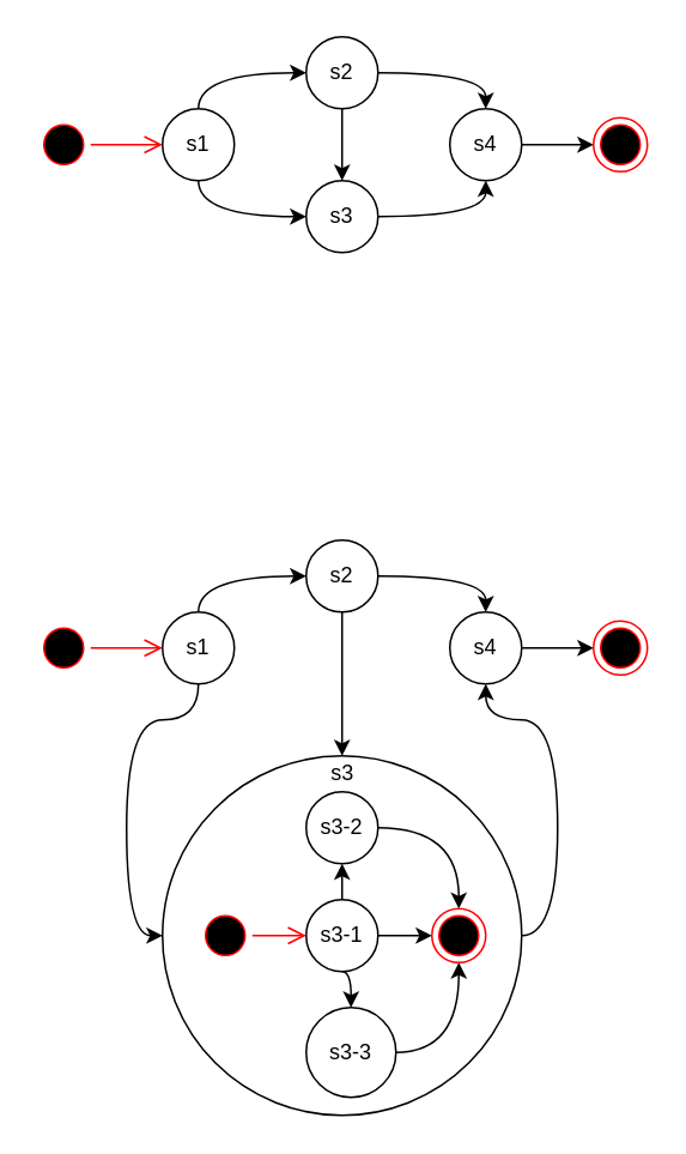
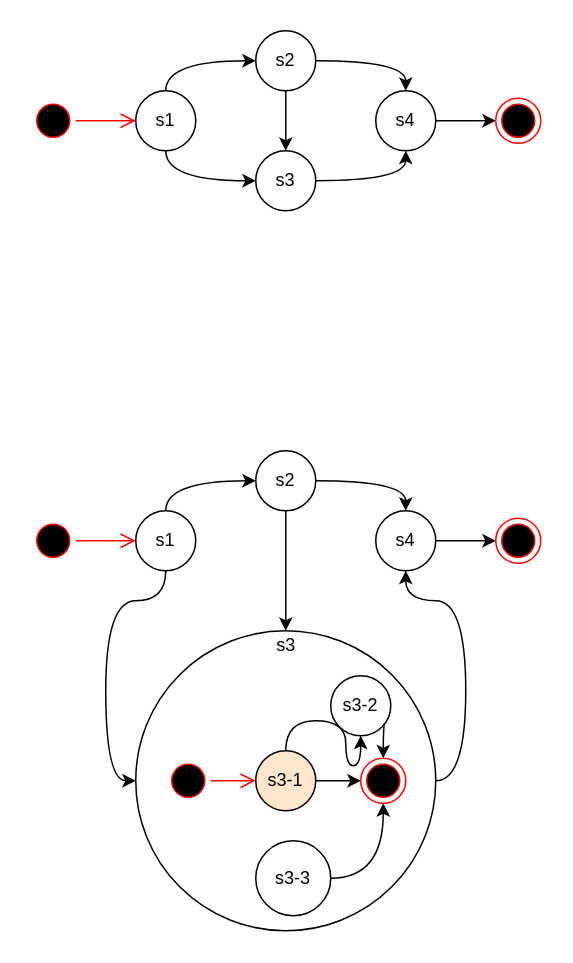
  <mxCell id="0" />
  <mxCell id="1" parent="0" />
  <mxCell id="2" value="" style="ellipse;html=1;shape=startState;fillColor=#000000;strokeColor=#ff0000;" vertex="1" parent="1"><mxGeometry x="20" y="65" width="30" height="30" as="geometry" /></mxCell>
  <mxCell id="3" value="" style="edgeStyle=orthogonalEdgeStyle;html=1;verticalAlign=bottom;endArrow=open;endSize=8;strokeColor=#ff0000;entryX=0;entryY=0.5;entryDx=0;entryDy=0;exitX=1;exitY=0.5;exitDx=0;exitDy=0;" edge="1" source="2" parent="1" target="6"><mxGeometry relative="1" as="geometry"><mxPoint x="86.93" y="79.67" as="targetPoint" /><mxPoint x="68" y="79.75" as="sourcePoint" /><Array as="points" /></mxGeometry></mxCell>
  <mxCell id="4" style="edgeStyle=orthogonalEdgeStyle;rounded=0;orthogonalLoop=1;jettySize=auto;html=1;exitX=0.5;exitY=0;exitDx=0;exitDy=0;entryX=0;entryY=0.5;entryDx=0;entryDy=0;curved=1;" edge="1" parent="1" source="6" target="11"><mxGeometry relative="1" as="geometry" /></mxCell>
  <mxCell id="5" style="edgeStyle=orthogonalEdgeStyle;curved=1;rounded=0;orthogonalLoop=1;jettySize=auto;html=1;exitX=0.5;exitY=1;exitDx=0;exitDy=0;entryX=0;entryY=0.5;entryDx=0;entryDy=0;" edge="1" parent="1" source="6" target="8"><mxGeometry relative="1" as="geometry" /></mxCell>
  <mxCell id="6" value="s1" style="ellipse;whiteSpace=wrap;html=1;aspect=fixed;" vertex="1" parent="1"><mxGeometry x="90" y="60" width="40" height="40" as="geometry" /></mxCell>
  <mxCell id="7" style="edgeStyle=orthogonalEdgeStyle;curved=1;rounded=0;orthogonalLoop=1;jettySize=auto;html=1;exitX=1;exitY=0.5;exitDx=0;exitDy=0;entryX=0.5;entryY=1;entryDx=0;entryDy=0;" edge="1" parent="1" source="8" target="13"><mxGeometry relative="1" as="geometry" /></mxCell>
  <mxCell id="8" value="s3" style="ellipse;whiteSpace=wrap;html=1;aspect=fixed;" vertex="1" parent="1"><mxGeometry x="170" y="100" width="40" height="40" as="geometry" /></mxCell>
  <mxCell id="9" style="edgeStyle=orthogonalEdgeStyle;curved=1;rounded=0;orthogonalLoop=1;jettySize=auto;html=1;exitX=0.5;exitY=1;exitDx=0;exitDy=0;" edge="1" parent="1" source="11" target="8"><mxGeometry relative="1" as="geometry" /></mxCell>
  <mxCell id="10" style="edgeStyle=orthogonalEdgeStyle;curved=1;rounded=0;orthogonalLoop=1;jettySize=auto;html=1;exitX=1;exitY=0.5;exitDx=0;exitDy=0;entryX=0.5;entryY=0;entryDx=0;entryDy=0;" edge="1" parent="1" source="11" target="13"><mxGeometry relative="1" as="geometry" /></mxCell>
  <mxCell id="11" value="s2" style="ellipse;whiteSpace=wrap;html=1;aspect=fixed;" vertex="1" parent="1"><mxGeometry x="170" width="40" height="40" as="geometry" y="20" /></mxCell>
  <mxCell id="12" style="edgeStyle=orthogonalEdgeStyle;curved=1;rounded=0;orthogonalLoop=1;jettySize=auto;html=1;exitX=1;exitY=0.5;exitDx=0;exitDy=0;entryX=0;entryY=0.5;entryDx=0;entryDy=0;" edge="1" parent="1" source="13" target="14"><mxGeometry relative="1" as="geometry" /></mxCell>
  <mxCell id="13" value="s4" style="ellipse;whiteSpace=wrap;html=1;aspect=fixed;" vertex="1" parent="1"><mxGeometry x="250" y="60" width="40" height="40" as="geometry" /></mxCell>
  <mxCell id="14" value="" style="ellipse;html=1;shape=endState;fillColor=#000000;strokeColor=#ff0000;" vertex="1" parent="1"><mxGeometry x="330" y="65" width="30" height="30" as="geometry" /></mxCell>
  <mxCell id="15" value="" style="ellipse;html=1;shape=startState;fillColor=#000000;strokeColor=#ff0000;" vertex="1" parent="1"><mxGeometry x="20" y="345" width="30" height="30" as="geometry" /></mxCell>
  <mxCell id="16" value="" style="edgeStyle=orthogonalEdgeStyle;html=1;verticalAlign=bottom;endArrow=open;endSize=8;strokeColor=#ff0000;entryX=0;entryY=0.5;entryDx=0;entryDy=0;exitX=1;exitY=0.5;exitDx=0;exitDy=0;" edge="1" parent="1" source="15" target="19"><mxGeometry relative="1" as="geometry"><mxPoint x="86.93" y="359.67" as="targetPoint" /><mxPoint x="68" y="359.75" as="sourcePoint" /><Array as="points" /></mxGeometry></mxCell>
  <mxCell id="17" style="edgeStyle=orthogonalEdgeStyle;rounded=0;orthogonalLoop=1;jettySize=auto;html=1;exitX=0.5;exitY=0;exitDx=0;exitDy=0;entryX=0;entryY=0.5;entryDx=0;entryDy=0;curved=1;" edge="1" parent="1" source="19" target="22"><mxGeometry relative="1" as="geometry" /></mxCell>
  <mxCell id="18" style="edgeStyle=orthogonalEdgeStyle;curved=1;rounded=0;orthogonalLoop=1;jettySize=auto;html=1;exitX=0.5;exitY=1;exitDx=0;exitDy=0;entryX=0;entryY=0.5;entryDx=0;entryDy=0;" edge="1" parent="1" source="19" target="27"><mxGeometry relative="1" as="geometry" /></mxCell>
  <mxCell id="19" value="s1" style="ellipse;whiteSpace=wrap;html=1;aspect=fixed;" vertex="1" parent="1"><mxGeometry x="90" y="340" width="40" height="40" as="geometry" /></mxCell>
  <mxCell id="20" style="edgeStyle=orthogonalEdgeStyle;curved=1;rounded=0;orthogonalLoop=1;jettySize=auto;html=1;exitX=1;exitY=0.5;exitDx=0;exitDy=0;entryX=0.5;entryY=0;entryDx=0;entryDy=0;" edge="1" parent="1" source="22" target="24"><mxGeometry relative="1" as="geometry" /></mxCell>
  <mxCell id="21" style="edgeStyle=orthogonalEdgeStyle;curved=1;rounded=0;orthogonalLoop=1;jettySize=auto;html=1;exitX=0.5;exitY=1;exitDx=0;exitDy=0;entryX=0.5;entryY=0;entryDx=0;entryDy=0;" edge="1" parent="1" source="22" target="27"><mxGeometry relative="1" as="geometry" /></mxCell>
  <mxCell id="22" value="s2" style="ellipse;whiteSpace=wrap;html=1;aspect=fixed;" vertex="1" parent="1"><mxGeometry x="170" y="300" width="40" height="40" as="geometry" /></mxCell>
  <mxCell id="23" style="edgeStyle=orthogonalEdgeStyle;curved=1;rounded=0;orthogonalLoop=1;jettySize=auto;html=1;exitX=1;exitY=0.5;exitDx=0;exitDy=0;entryX=0;entryY=0.5;entryDx=0;entryDy=0;" edge="1" parent="1" source="24" target="25"><mxGeometry relative="1" as="geometry" /></mxCell>
  <mxCell id="24" value="s4" style="ellipse;whiteSpace=wrap;html=1;aspect=fixed;" vertex="1" parent="1"><mxGeometry x="250" y="340" width="40" height="40" as="geometry" /></mxCell>
  <mxCell id="25" value="" style="ellipse;html=1;shape=endState;fillColor=#000000;strokeColor=#ff0000;" vertex="1" parent="1"><mxGeometry x="330" y="345" width="30" height="30" as="geometry" /></mxCell>
  <mxCell id="26" style="edgeStyle=orthogonalEdgeStyle;curved=1;rounded=0;orthogonalLoop=1;jettySize=auto;html=1;exitX=1;exitY=0.5;exitDx=0;exitDy=0;entryX=0.5;entryY=1;entryDx=0;entryDy=0;" edge="1" parent="1" source="27" target="24"><mxGeometry relative="1" as="geometry" /></mxCell>
  <mxCell id="27" value="" style="ellipse;whiteSpace=wrap;html=1;aspect=fixed;" vertex="1" parent="1"><mxGeometry x="90" y="420" width="200" height="200" as="geometry" /></mxCell>
  <mxCell id="28" style="edgeStyle=orthogonalEdgeStyle;curved=1;rounded=0;orthogonalLoop=1;jettySize=auto;html=1;exitX=0.5;exitY=0;exitDx=0;exitDy=0;entryX=0.5;entryY=1;entryDx=0;entryDy=0;" edge="1" parent="1" source="31" target="33"><mxGeometry relative="1" as="geometry" /></mxCell>
- <mxCell id="29" style="edgeStyle=orthogonalEdgeStyle;curved=1;rounded=0;orthogonalLoop=1;jettySize=auto;html=1;exitX=0.5;exitY=1;exitDx=0;exitDy=0;entryX=0.5;entryY=0;entryDx=0;entryDy=0;" edge="1" parent="1" source="31" target="35"><mxGeometry relative="1" as="geometry" /></mxCell>
  <mxCell id="30" style="edgeStyle=orthogonalEdgeStyle;curved=1;rounded=0;orthogonalLoop=1;jettySize=auto;html=1;exitX=1;exitY=0.5;exitDx=0;exitDy=0;entryX=0;entryY=0.5;entryDx=0;entryDy=0;" edge="1" parent="1" source="31" target="38"><mxGeometry relative="1" as="geometry" /></mxCell>
- <mxCell id="31" value="s3-1" style="ellipse;whiteSpace=wrap;html=1;aspect=fixed;" vertex="1" parent="1"><mxGeometry x="170" y="500" width="40" height="40" as="geometry" /></mxCell>
+ <mxCell id="31" value="s3-1" style="ellipse;whiteSpace=wrap;html=1;aspect=fixed;fillColor=#ffe6cc;" vertex="1" parent="1"><mxGeometry x="170" y="500" width="40" height="40" as="geometry" /></mxCell>
  <mxCell id="32" style="edgeStyle=orthogonalEdgeStyle;curved=1;rounded=0;orthogonalLoop=1;jettySize=auto;html=1;exitX=1;exitY=0.5;exitDx=0;exitDy=0;entryX=0.5;entryY=0;entryDx=0;entryDy=0;" edge="1" parent="1" source="33" target="38"><mxGeometry relative="1" as="geometry" /></mxCell>
- <mxCell id="33" value="s3-2" style="ellipse;whiteSpace=wrap;html=1;aspect=fixed;" vertex="1" parent="1"><mxGeometry x="170" y="440" width="40" height="40" as="geometry" /></mxCell>
+ <mxCell id="33" value="s3-2" style="ellipse;whiteSpace=wrap;html=1;aspect=fixed;" vertex="1" parent="1"><mxGeometry x="220" y="450" width="40" height="40" as="geometry" /></mxCell>
  <mxCell id="34" style="edgeStyle=orthogonalEdgeStyle;curved=1;rounded=0;orthogonalLoop=1;jettySize=auto;html=1;exitX=1;exitY=0.5;exitDx=0;exitDy=0;entryX=0.5;entryY=1;entryDx=0;entryDy=0;" edge="1" parent="1" source="35" target="38"><mxGeometry relative="1" as="geometry" /></mxCell>
  <mxCell id="35" value="s3-3" style="ellipse;whiteSpace=wrap;html=1;aspect=fixed;" vertex="1" parent="1"><mxGeometry x="170" y="560" width="50" height="50" as="geometry" /></mxCell>
  <mxCell id="36" value="" style="ellipse;html=1;shape=startState;fillColor=#000000;strokeColor=#ff0000;" vertex="1" parent="1"><mxGeometry x="110" y="505" width="30" height="30" as="geometry" /></mxCell>
  <mxCell id="37" value="" style="edgeStyle=orthogonalEdgeStyle;html=1;verticalAlign=bottom;endArrow=open;endSize=8;strokeColor=#ff0000;entryX=0;entryY=0.5;entryDx=0;entryDy=0;" edge="1" parent="1"><mxGeometry relative="1" as="geometry"><mxPoint x="170" y="520" as="targetPoint" /><mxPoint x="140" y="520" as="sourcePoint" /><Array as="points" /></mxGeometry></mxCell>
  <mxCell id="38" value="" style="ellipse;html=1;shape=endState;fillColor=#000000;strokeColor=#ff0000;" vertex="1" parent="1"><mxGeometry x="240" y="505" width="30" height="30" as="geometry" /></mxCell>
  <mxCell id="39" value="s3" style="text;html=1;align=center;verticalAlign=middle;resizable=0;points=[];autosize=1;" vertex="1" parent="1"><mxGeometry x="175" y="420" width="30" height="20" as="geometry" /></mxCell>
